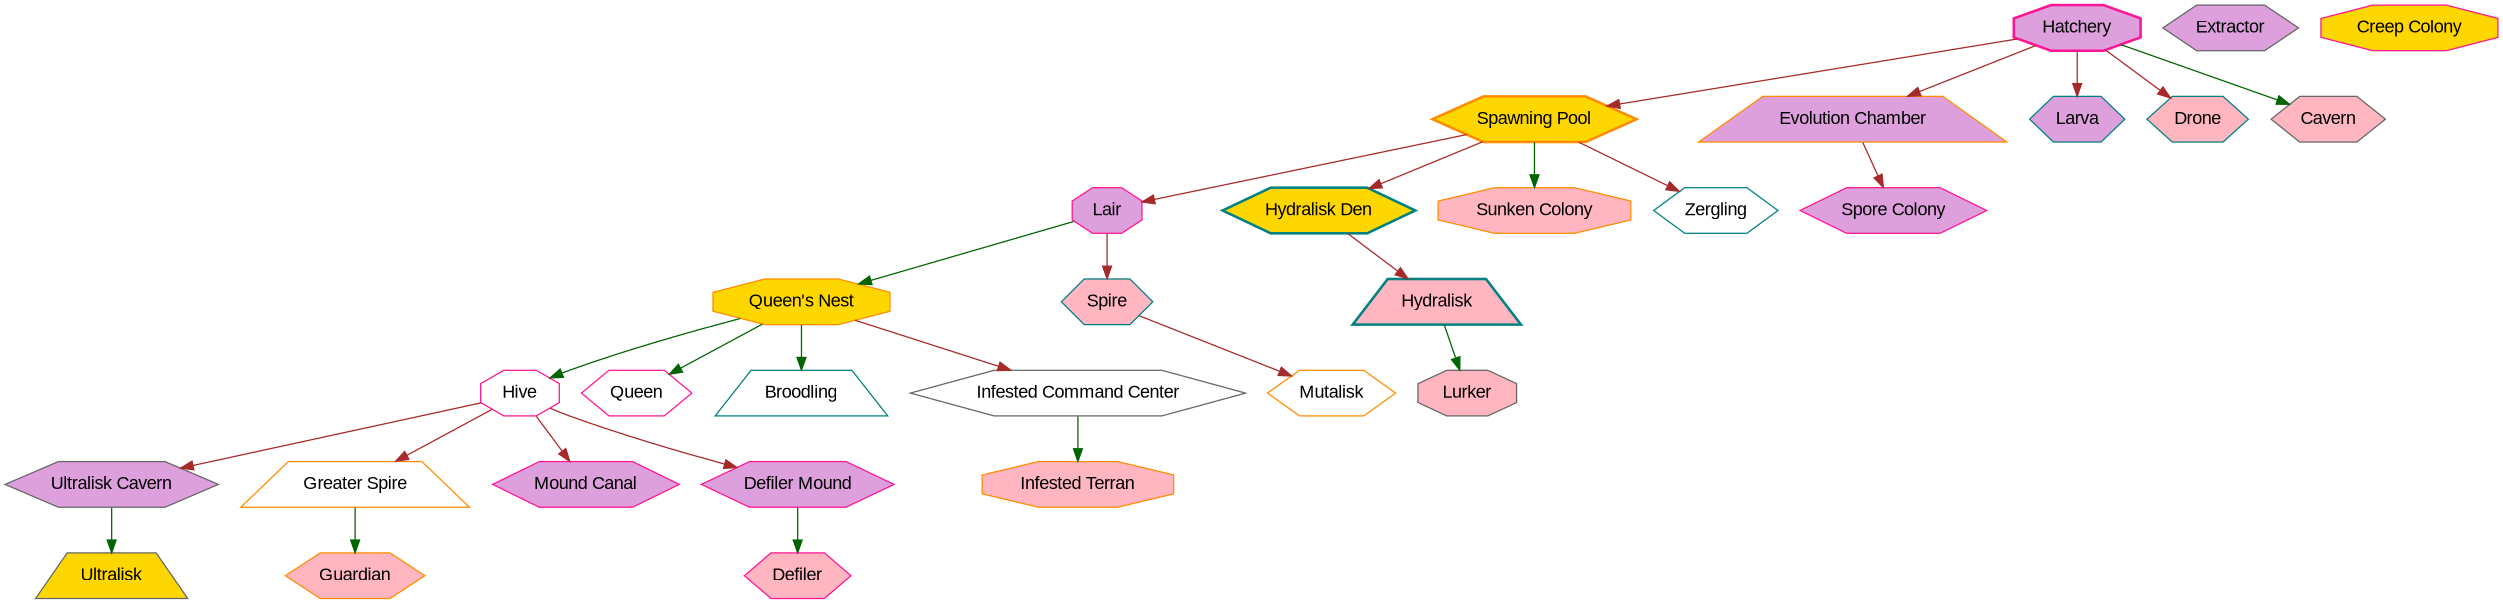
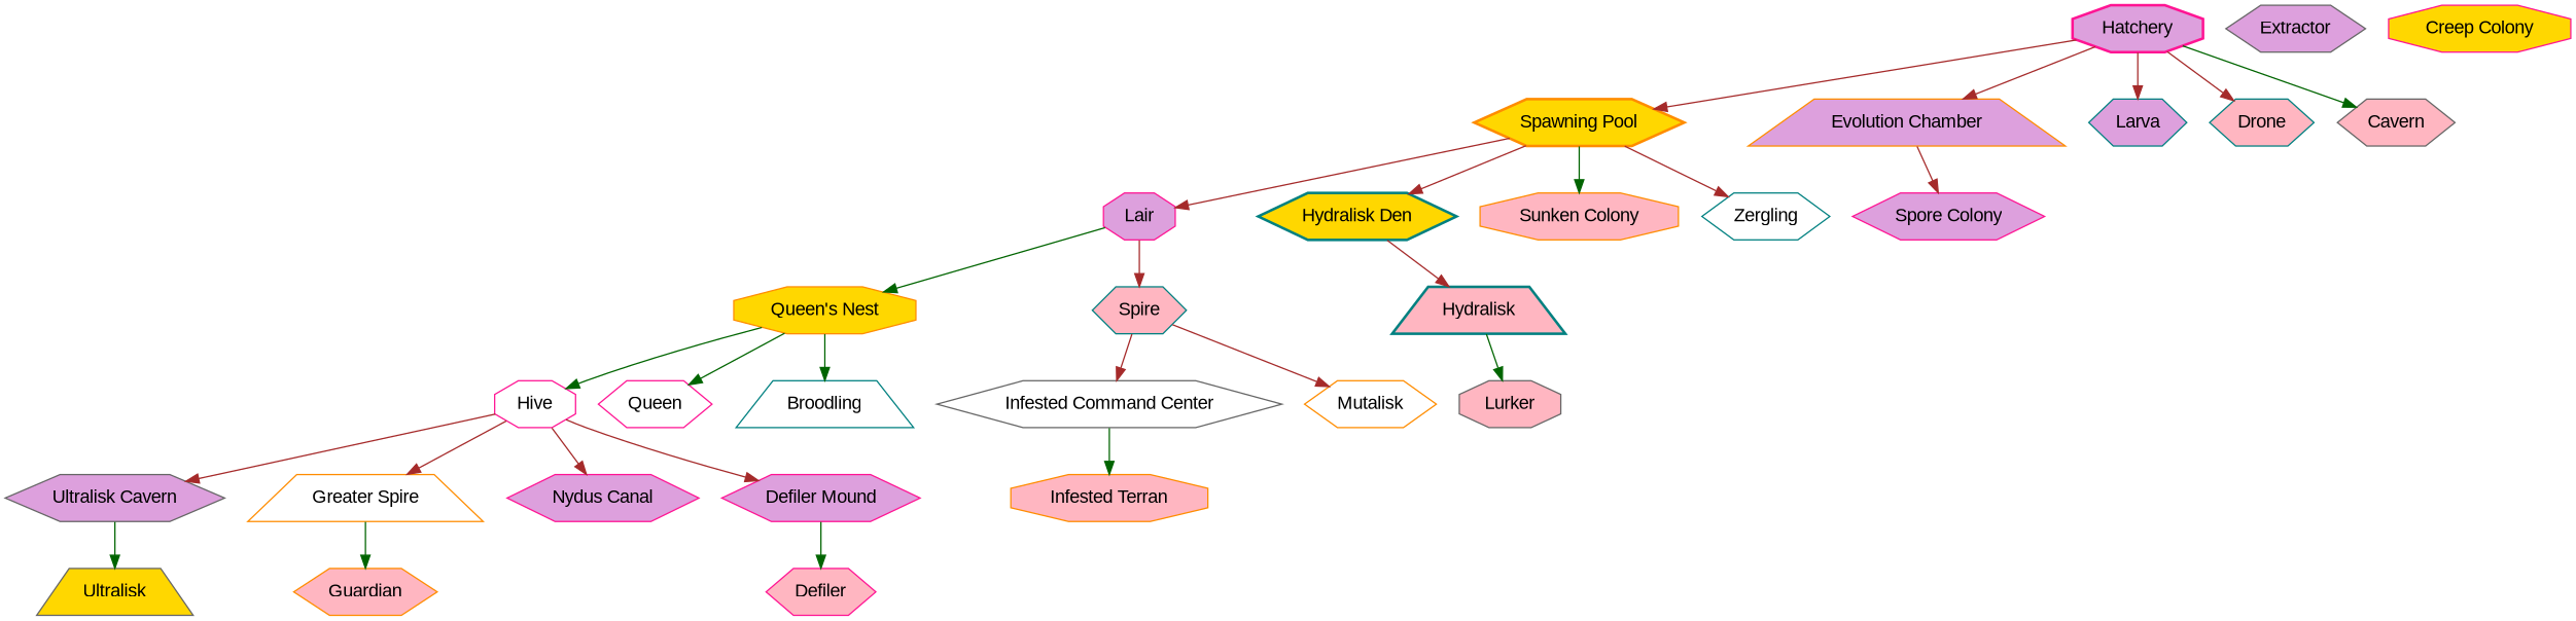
  digraph {
    fontname="Liberation Sans"
    node [color=deeppink depth=4 fillcolor=plum fontname="Liberation Sans" penwidth=1 shape=hexagon strength=1 style=filled x=0 y=0 z=0]
    edge [color=brown fontname="Liberation Sans"]
    n1 [depth=0 label=Hatchery penwidth=2 shape=octagon strength=2]
    n2 [color=darkorange depth=1 fillcolor=gold label="Spawning Pool" penwidth=2 strength=2]
    n3 [color=darkorange depth=1 label="Evolution Chamber" shape=trapezium]
    n4 [color=teal depth=1 label=Larva]
    n5 [color=teal depth=1 fillcolor=lightpink label=Drone]
    n6 [color=gray40 depth=1 fillcolor=lightpink label=Cavern]
    n7 [depth=2 label=Lair shape=octagon]
    n8 [color=teal depth=2 fillcolor=gold label="Hydralisk Den" penwidth=2 strength=2]
    n9 [color=darkorange depth=2 fillcolor=lightpink label="Sunken Colony" shape=octagon]
    n10 [color=teal depth=2 fillcolor=white label=Zergling]
    n11 [depth=2 label="Spore Colony"]
    n12 [color=gray40 depth=2147483647 label=Extractor]
    n13 [depth=2147483647 fillcolor=gold label="Creep Colony" shape=octagon]
    n14 [color=darkorange depth=3 fillcolor=gold label="Queen's Nest" shape=octagon]
    n15 [color=teal depth=3 fillcolor=lightpink label=Spire]
    n16 [color=teal depth=3 fillcolor=lightpink label=Hydralisk penwidth=2 shape=trapezium strength=2]
    n17 [fillcolor=white label=Hive shape=octagon]
    n18 [color=gray40 fillcolor=white label="Infested Command Center"]
    n19 [fillcolor=white label=Queen]
    n20 [color=teal fillcolor=white label=Broodling shape=trapezium]
    n21 [color=darkorange fillcolor=white label=Mutalisk]
    n22 [color=gray40 fillcolor=lightpink label=Lurker shape=octagon]
    n23 [color=gray40 depth=5 label="Ultralisk Cavern"]
    n24 [color=darkorange depth=5 fillcolor=white label="Greater Spire" shape=trapezium]
-   n25 [depth=5 label="Mound Canal"]
+   n25 [depth=5 label="Nydus Canal"]
    n26 [depth=5 label="Defiler Mound"]
    n27 [color=darkorange depth=5 fillcolor=lightpink label="Infested Terran" shape=octagon]
    n28 [color=gray40 depth=6 fillcolor=gold label=Ultralisk shape=trapezium]
    n29 [color=darkorange depth=6 fillcolor=lightpink label=Guardian]
    n30 [depth=6 fillcolor=lightpink label=Defiler]
    n1 -> n2
    n1 -> n3
    n1 -> n4
    n1 -> n5
    n1 -> n6 [color=darkgreen]
    n2 -> n7
    n2 -> n8
    n2 -> n9 [color=darkgreen]
    n2 -> n10
    n3 -> n11
    n7 -> n14 [color=darkgreen]
    n7 -> n15
    n8 -> n16
    n14 -> n17 [color=darkgreen]
-   n14 -> n18
+   n15 -> n18
    n14 -> n19 [color=darkgreen]
    n14 -> n20 [color=darkgreen]
    n15 -> n21
    n16 -> n22 [color=darkgreen]
    n17 -> n23
    n17 -> n24
    n17 -> n25
    n17 -> n26
    n18 -> n27 [color=darkgreen]
    n23 -> n28 [color=darkgreen]
    n24 -> n29 [color=darkgreen]
    n26 -> n30 [color=darkgreen]
  }
